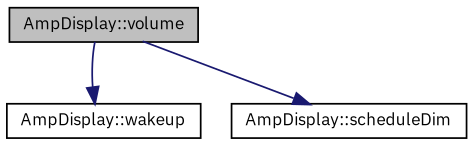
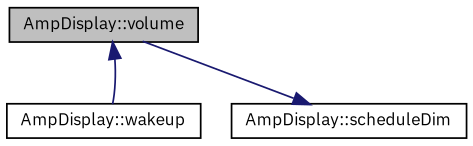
  digraph {
    fontname="IBM Plex Sans"
    rankdir=TB
    node [color=black fillcolor=white fontname="IBM Plex Sans" fontsize=10 shape=record style=filled]
    edge [color=midnightblue fontname="IBM Plex Sans" fontsize=10 labelfontname=Helvetica labelfontsize=10 style=solid]
    n1 [fillcolor=grey75 fontcolor=black height=0.2 label="AmpDisplay::volume" width=0.4]
    n2 [height=0.2 label="AmpDisplay::wakeup" width=0.4]
    n3 [height=0.2 label="AmpDisplay::scheduleDim" width=0.4]
-   n1 -> n2
+   n2 -> n1
    n1 -> n3
  }
